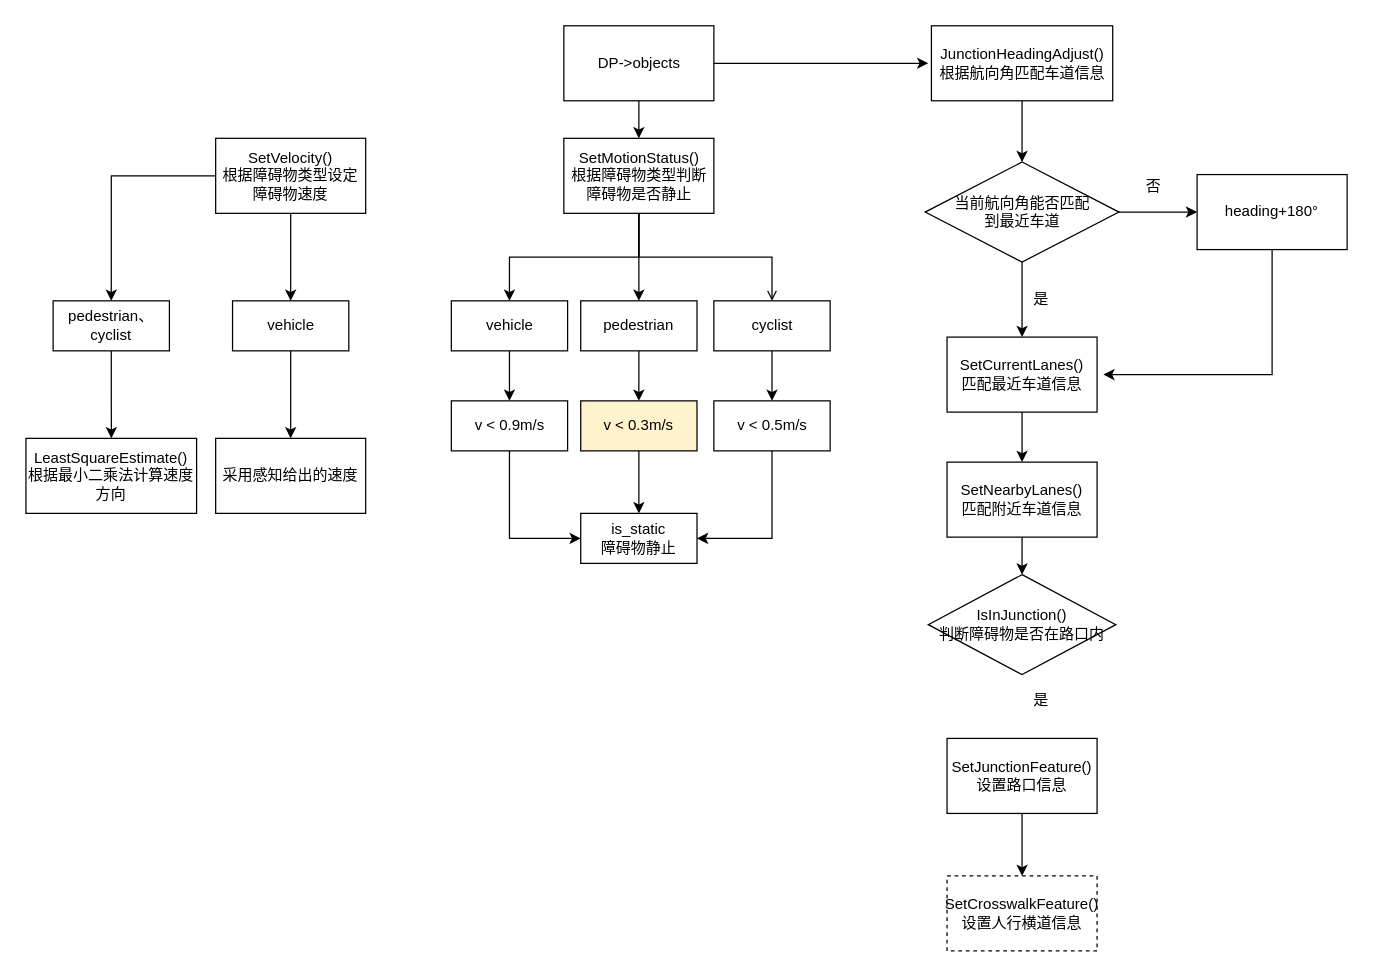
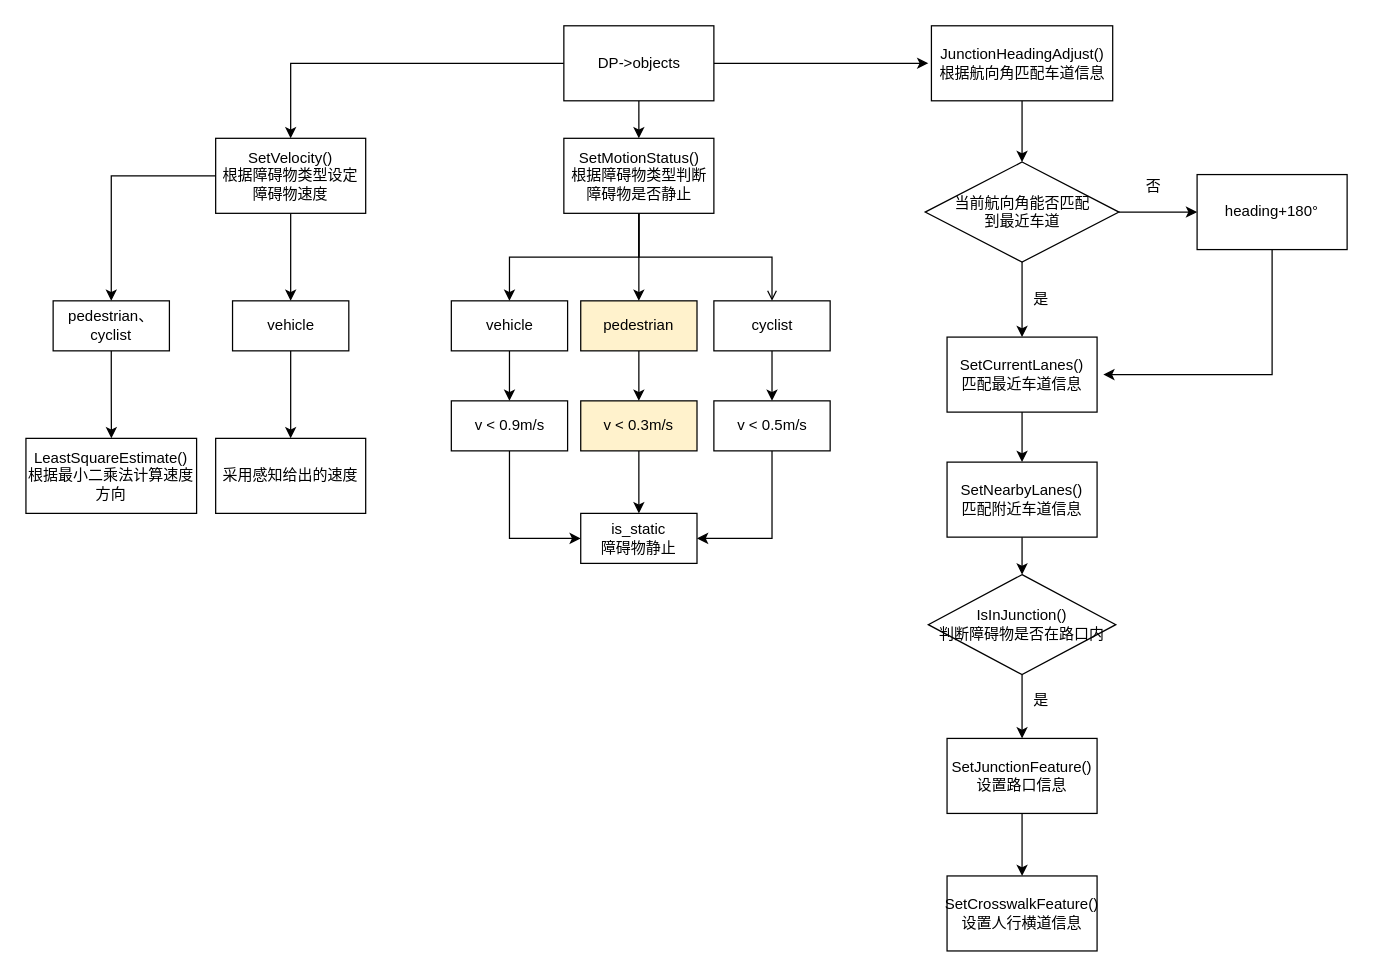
  <mxCell id="0" />
  <mxCell id="1" parent="0" />
+ <mxCell id="2" style="edgeStyle=orthogonalEdgeStyle;rounded=0;orthogonalLoop=1;jettySize=auto;html=1;entryX=0.5;entryY=0;entryDx=0;entryDy=0;" edge="1" parent="1" source="5" target="12"><mxGeometry relative="1" as="geometry" /></mxCell>
  <mxCell id="3" value="" style="edgeStyle=orthogonalEdgeStyle;rounded=0;orthogonalLoop=1;jettySize=auto;html=1;" edge="1" parent="1" source="5" target="9"><mxGeometry relative="1" as="geometry" /></mxCell>
  <mxCell id="4" style="edgeStyle=orthogonalEdgeStyle;rounded=0;orthogonalLoop=1;jettySize=auto;html=1;entryX=0;entryY=0.5;entryDx=0;entryDy=0;" edge="1" parent="1" source="5"><mxGeometry relative="1" as="geometry"><mxPoint x="742" y="50" as="targetPoint" /></mxGeometry></mxCell>
  <mxCell id="5" value="DP-&amp;gt;objects" style="rounded=0;whiteSpace=wrap;html=1;" vertex="1" parent="1"><mxGeometry x="450.5" y="20" width="120" height="60" as="geometry" /></mxCell>
  <mxCell id="6" value="" style="edgeStyle=orthogonalEdgeStyle;rounded=0;orthogonalLoop=1;jettySize=auto;html=1;" edge="1" parent="1" source="9" target="14"><mxGeometry relative="1" as="geometry" /></mxCell>
  <mxCell id="7" style="edgeStyle=orthogonalEdgeStyle;rounded=0;orthogonalLoop=1;jettySize=auto;html=1;entryX=0.5;entryY=0;entryDx=0;entryDy=0;" edge="1" parent="1" source="9" target="16"><mxGeometry relative="1" as="geometry" /></mxCell>
  <mxCell id="8" style="edgeStyle=orthogonalEdgeStyle;rounded=0;orthogonalLoop=1;jettySize=auto;html=1;exitX=0.5;exitY=1;exitDx=0;exitDy=0;entryX=0.5;entryY=0;entryDx=0;entryDy=0;endArrow=open;" edge="1" parent="1" source="9" target="18"><mxGeometry relative="1" as="geometry" /></mxCell>
  <mxCell id="9" value="&lt;div&gt;SetMotionStatus()&lt;br&gt;&lt;/div&gt;&lt;div&gt;根据障碍物类型判断障碍物是否静止&lt;/div&gt;" style="rounded=0;whiteSpace=wrap;html=1;" vertex="1" parent="1"><mxGeometry x="450.5" y="110" width="120" height="60" as="geometry" /></mxCell>
  <mxCell id="10" style="edgeStyle=orthogonalEdgeStyle;rounded=0;orthogonalLoop=1;jettySize=auto;html=1;" edge="1" parent="1" source="12" target="27"><mxGeometry relative="1" as="geometry" /></mxCell>
  <mxCell id="11" style="edgeStyle=orthogonalEdgeStyle;rounded=0;orthogonalLoop=1;jettySize=auto;html=1;entryX=0.5;entryY=0;entryDx=0;entryDy=0;" edge="1" parent="1" source="12" target="29"><mxGeometry relative="1" as="geometry" /></mxCell>
  <mxCell id="12" value="&lt;div&gt;SetVelocity()&lt;br&gt;&lt;/div&gt;&lt;div&gt;根据障碍物类型设定障碍物速度&lt;/div&gt;" style="rounded=0;whiteSpace=wrap;html=1;" vertex="1" parent="1"><mxGeometry x="172" y="110" width="120" height="60" as="geometry" /></mxCell>
  <mxCell id="13" value="" style="edgeStyle=orthogonalEdgeStyle;rounded=0;orthogonalLoop=1;jettySize=auto;html=1;" edge="1" parent="1" source="14" target="20"><mxGeometry relative="1" as="geometry" /></mxCell>
  <mxCell id="14" value="vehicle" style="whiteSpace=wrap;html=1;rounded=0;" vertex="1" parent="1"><mxGeometry x="360.5" y="240" width="93" height="40" as="geometry" /></mxCell>
  <mxCell id="15" value="" style="edgeStyle=orthogonalEdgeStyle;rounded=0;orthogonalLoop=1;jettySize=auto;html=1;" edge="1" parent="1" source="16" target="22"><mxGeometry relative="1" as="geometry" /></mxCell>
- <mxCell id="16" value="pedestrian" style="whiteSpace=wrap;html=1;rounded=0;" vertex="1" parent="1"><mxGeometry x="464" y="240" width="93" height="40" as="geometry" /></mxCell>
+ <mxCell id="16" value="pedestrian" style="whiteSpace=wrap;html=1;rounded=0;fillColor=#fff2cc;" vertex="1" parent="1"><mxGeometry x="464" y="240" width="93" height="40" as="geometry" /></mxCell>
  <mxCell id="17" value="" style="edgeStyle=orthogonalEdgeStyle;rounded=0;orthogonalLoop=1;jettySize=auto;html=1;" edge="1" parent="1" source="18" target="24"><mxGeometry relative="1" as="geometry" /></mxCell>
  <mxCell id="18" value="cyclist" style="whiteSpace=wrap;html=1;rounded=0;" vertex="1" parent="1"><mxGeometry x="570.5" y="240" width="93" height="40" as="geometry" /></mxCell>
  <mxCell id="19" value="" style="edgeStyle=orthogonalEdgeStyle;rounded=0;orthogonalLoop=1;jettySize=auto;html=1;" edge="1" parent="1" source="20" target="25"><mxGeometry relative="1" as="geometry"><Array as="points"><mxPoint x="407.5" y="430" /></Array></mxGeometry></mxCell>
  <mxCell id="20" value="v &amp;lt; 0.9m/s" style="whiteSpace=wrap;html=1;rounded=0;" vertex="1" parent="1"><mxGeometry x="360.5" y="320" width="93" height="40" as="geometry" /></mxCell>
  <mxCell id="21" value="" style="edgeStyle=orthogonalEdgeStyle;rounded=0;orthogonalLoop=1;jettySize=auto;html=1;" edge="1" parent="1" source="22" target="25"><mxGeometry relative="1" as="geometry" /></mxCell>
  <mxCell id="22" value="v &amp;lt; 0.3m/s" style="whiteSpace=wrap;html=1;rounded=0;fillColor=#fff2cc;" vertex="1" parent="1"><mxGeometry x="464" y="320" width="93" height="40" as="geometry" /></mxCell>
  <mxCell id="23" style="edgeStyle=orthogonalEdgeStyle;rounded=0;orthogonalLoop=1;jettySize=auto;html=1;entryX=1;entryY=0.5;entryDx=0;entryDy=0;" edge="1" parent="1" source="24" target="25"><mxGeometry relative="1" as="geometry"><mxPoint x="580.5" y="460" as="targetPoint" /><Array as="points"><mxPoint x="617.5" y="430" /></Array></mxGeometry></mxCell>
  <mxCell id="24" value="v &amp;lt; 0.5m/s" style="whiteSpace=wrap;html=1;rounded=0;" vertex="1" parent="1"><mxGeometry x="570.5" y="320" width="93" height="40" as="geometry" /></mxCell>
  <mxCell id="25" value="&lt;div&gt;is_static&lt;br&gt;&lt;/div&gt;&lt;div&gt;障碍物静止&lt;/div&gt;" style="whiteSpace=wrap;html=1;rounded=0;" vertex="1" parent="1"><mxGeometry x="464" y="410" width="93" height="40" as="geometry" /></mxCell>
  <mxCell id="26" value="" style="edgeStyle=orthogonalEdgeStyle;rounded=0;orthogonalLoop=1;jettySize=auto;html=1;" edge="1" parent="1" source="27" target="30"><mxGeometry relative="1" as="geometry" /></mxCell>
  <mxCell id="27" value="vehicle" style="whiteSpace=wrap;html=1;rounded=0;" vertex="1" parent="1"><mxGeometry x="185.5" y="240" width="93" height="40" as="geometry" /></mxCell>
  <mxCell id="28" value="" style="edgeStyle=orthogonalEdgeStyle;rounded=0;orthogonalLoop=1;jettySize=auto;html=1;" edge="1" parent="1" source="29" target="31"><mxGeometry relative="1" as="geometry" /></mxCell>
  <mxCell id="29" value="pedestrian、cyclist" style="whiteSpace=wrap;html=1;rounded=0;" vertex="1" parent="1"><mxGeometry x="42" y="240" width="93" height="40" as="geometry" /></mxCell>
  <mxCell id="30" value="采用感知给出的速度" style="whiteSpace=wrap;html=1;rounded=0;" vertex="1" parent="1"><mxGeometry x="172" y="350" width="120" height="60" as="geometry" /></mxCell>
  <mxCell id="31" value="&lt;div&gt;LeastSquareEstimate()&lt;br&gt;&lt;/div&gt;&lt;div&gt;根据最小二乘法计算速度方向&lt;/div&gt;" style="whiteSpace=wrap;html=1;rounded=0;" vertex="1" parent="1"><mxGeometry x="20.25" y="350" width="136.5" height="60" as="geometry" /></mxCell>
  <mxCell id="32" value="" style="edgeStyle=orthogonalEdgeStyle;rounded=0;orthogonalLoop=1;jettySize=auto;html=1;" edge="1" parent="1" source="33" target="36"><mxGeometry relative="1" as="geometry" /></mxCell>
  <mxCell id="33" value="&lt;div&gt;JunctionHeadingAdjust()&lt;/div&gt;&lt;div&gt;根据航向角匹配车道信息&lt;br&gt;&lt;/div&gt;" style="whiteSpace=wrap;html=1;" vertex="1" parent="1"><mxGeometry x="744.5" y="20" width="145" height="60" as="geometry" /></mxCell>
  <mxCell id="34" value="" style="edgeStyle=orthogonalEdgeStyle;rounded=0;orthogonalLoop=1;jettySize=auto;html=1;" edge="1" parent="1" source="36" target="38"><mxGeometry relative="1" as="geometry" /></mxCell>
  <mxCell id="35" value="" style="edgeStyle=orthogonalEdgeStyle;rounded=0;orthogonalLoop=1;jettySize=auto;html=1;" edge="1" parent="1" source="36" target="40"><mxGeometry relative="1" as="geometry" /></mxCell>
  <mxCell id="36" value="&lt;div&gt;当前航向角能否匹配&lt;/div&gt;&lt;div&gt;到最近车道&lt;/div&gt;" style="rhombus;whiteSpace=wrap;html=1;" vertex="1" parent="1"><mxGeometry x="739.5" y="129" width="155" height="80" as="geometry" /></mxCell>
  <mxCell id="37" value="" style="edgeStyle=orthogonalEdgeStyle;rounded=0;orthogonalLoop=1;jettySize=auto;html=1;" edge="1" parent="1" source="38" target="44"><mxGeometry relative="1" as="geometry" /></mxCell>
  <mxCell id="38" value="&lt;div&gt;SetCurrentLanes()&lt;br&gt;&lt;/div&gt;&lt;div&gt;匹配最近车道信息&lt;/div&gt;" style="whiteSpace=wrap;html=1;" vertex="1" parent="1"><mxGeometry x="757" y="269" width="120" height="60" as="geometry" /></mxCell>
  <mxCell id="39" style="edgeStyle=orthogonalEdgeStyle;rounded=0;orthogonalLoop=1;jettySize=auto;html=1;" edge="1" parent="1" source="40"><mxGeometry relative="1" as="geometry"><mxPoint x="882" y="299" as="targetPoint" /><Array as="points"><mxPoint x="1017" y="299" /></Array></mxGeometry></mxCell>
  <mxCell id="40" value="heading+180°" style="whiteSpace=wrap;html=1;" vertex="1" parent="1"><mxGeometry x="957" y="139" width="120" height="60" as="geometry" /></mxCell>
  <mxCell id="41" value="否" style="text;html=1;align=center;verticalAlign=middle;resizable=0;points=[];autosize=1;strokeColor=none;fillColor=none;" vertex="1" parent="1"><mxGeometry x="907" y="139" width="30" height="20" as="geometry" /></mxCell>
  <mxCell id="42" value="是" style="text;html=1;align=center;verticalAlign=middle;resizable=0;points=[];autosize=1;strokeColor=none;fillColor=none;" vertex="1" parent="1"><mxGeometry x="817" y="229" width="30" height="20" as="geometry" /></mxCell>
  <mxCell id="43" value="" style="edgeStyle=orthogonalEdgeStyle;rounded=0;orthogonalLoop=1;jettySize=auto;html=1;" edge="1" parent="1" source="44" target="46"><mxGeometry relative="1" as="geometry" /></mxCell>
  <mxCell id="44" value="&lt;div&gt;SetNearbyLanes()&lt;br&gt;&lt;/div&gt;&lt;div&gt;匹配附近车道信息&lt;/div&gt;" style="whiteSpace=wrap;html=1;" vertex="1" parent="1"><mxGeometry x="757" y="369" width="120" height="60" as="geometry" /></mxCell>
+ <mxCell id="45" value="" style="edgeStyle=orthogonalEdgeStyle;rounded=0;orthogonalLoop=1;jettySize=auto;html=1;" edge="1" parent="1" source="46" target="48"><mxGeometry relative="1" as="geometry" /></mxCell>
  <mxCell id="46" value="&lt;div&gt;IsInJunction()&lt;br&gt;&lt;/div&gt;&lt;div&gt;判断障碍物是否在路口内&lt;/div&gt;" style="rhombus;whiteSpace=wrap;html=1;" vertex="1" parent="1"><mxGeometry x="742" y="459" width="150" height="80" as="geometry" /></mxCell>
  <mxCell id="47" value="" style="edgeStyle=orthogonalEdgeStyle;rounded=0;orthogonalLoop=1;jettySize=auto;html=1;" edge="1" parent="1" source="48" target="50"><mxGeometry relative="1" as="geometry" /></mxCell>
  <mxCell id="48" value="&lt;div&gt;SetJunctionFeature()&lt;/div&gt;&lt;div&gt;设置路口信息&lt;br&gt;&lt;/div&gt;" style="whiteSpace=wrap;html=1;" vertex="1" parent="1"><mxGeometry x="757" y="590" width="120" height="60" as="geometry" /></mxCell>
  <mxCell id="49" value="是" style="text;html=1;align=center;verticalAlign=middle;resizable=0;points=[];autosize=1;strokeColor=none;fillColor=none;" vertex="1" parent="1"><mxGeometry x="817" y="550" width="30" height="20" as="geometry" /></mxCell>
- <mxCell id="50" value="&lt;div&gt;SetCrosswalkFeature()&lt;/div&gt;&lt;div&gt;设置人行横道信息&lt;br&gt;&lt;/div&gt;" style="whiteSpace=wrap;html=1;dashed=1;" vertex="1" parent="1"><mxGeometry x="757" y="700" width="120" height="60" as="geometry" /></mxCell>
+ <mxCell id="50" value="&lt;div&gt;SetCrosswalkFeature()&lt;/div&gt;&lt;div&gt;设置人行横道信息&lt;br&gt;&lt;/div&gt;" style="whiteSpace=wrap;html=1;" vertex="1" parent="1"><mxGeometry x="757" y="700" width="120" height="60" as="geometry" /></mxCell>
